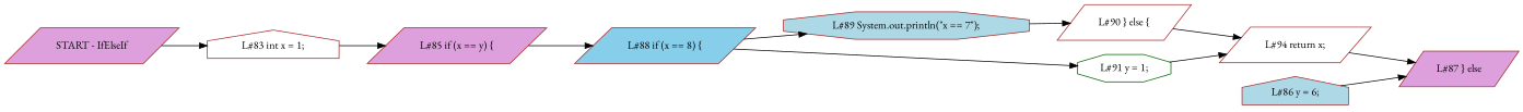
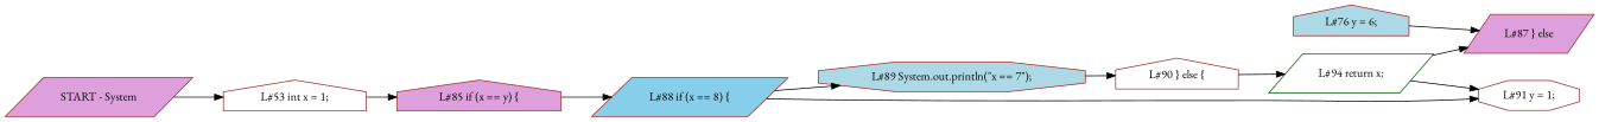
  digraph {
    fontname="EB Garamond"
    rankdir=LR
    node [color=brown fillcolor=white fontname="EB Garamond" shape=parallelogram style=filled]
    edge [fontname="EB Garamond"]
-   n1 [fillcolor=plum height=0 label="START - IfElseIf" width=0]
-   n2 [height=0 label="L#83 int x = 1;" shape=house width=0]
-   n3 [fillcolor=plum height=0 label="L#85 if (x == y) {" width=0]
+   n1 [fillcolor=plum height=0 label="START - System" width=0]
+   n2 [height=0 label="L#53 int x = 1;" shape=house width=0]
+   n3 [fillcolor=plum height=0 label="L#85 if (x == y) {" shape=house width=0]
    n4 [fillcolor=skyblue height=0 label="L#88 if (x == 8) {" width=0]
-   n5 [fillcolor=lightblue height=0 label="L#86 y = 6;" shape=house width=0]
+   n5 [fillcolor=lightblue height=0 label="L#76 y = 6;" shape=house width=0]
    n6 [fillcolor=plum height=0 label="L#87 } else" width=0]
    n7 [fillcolor=lightblue height=0 label="L#89 System.out.println(\"x == 7\");" shape=octagon width=0]
-   n8 [color=darkgreen height=0 label="L#91 y = 1;" shape=octagon width=0]
-   n9 [height=0 label="L#94 return x;" width=0]
-   n10 [height=0 label="L#90 } else {" width=0]
+   n8 [height=0 label="L#91 y = 1;" shape=octagon width=0]
+   n9 [color=darkgreen height=0 label="L#94 return x;" width=0]
+   n10 [height=0 label="L#90 } else {" shape=house width=0]
    n1 -> n2
    n2 -> n3
    n3 -> n4
    n4 -> n7
    n4 -> n8
    n5 -> n6
    n7 -> n10
-   n8 -> n9
+   n9 -> n8
    n9 -> n6
    n10 -> n9
  }
